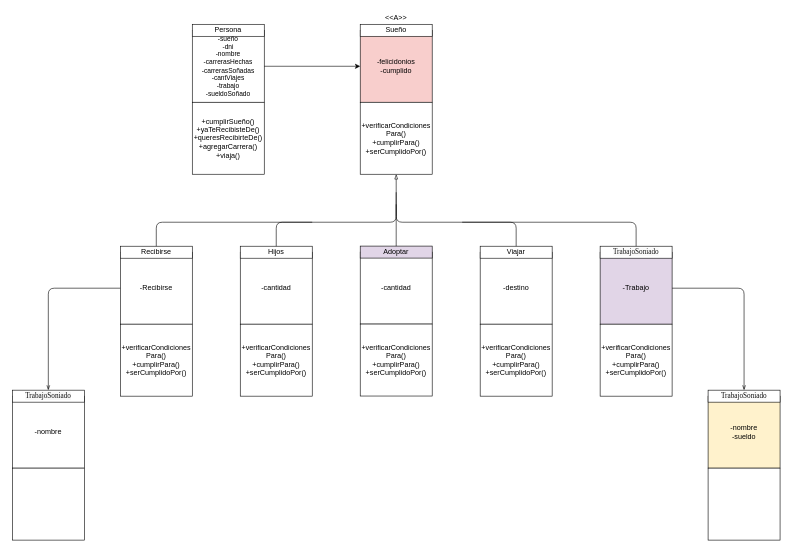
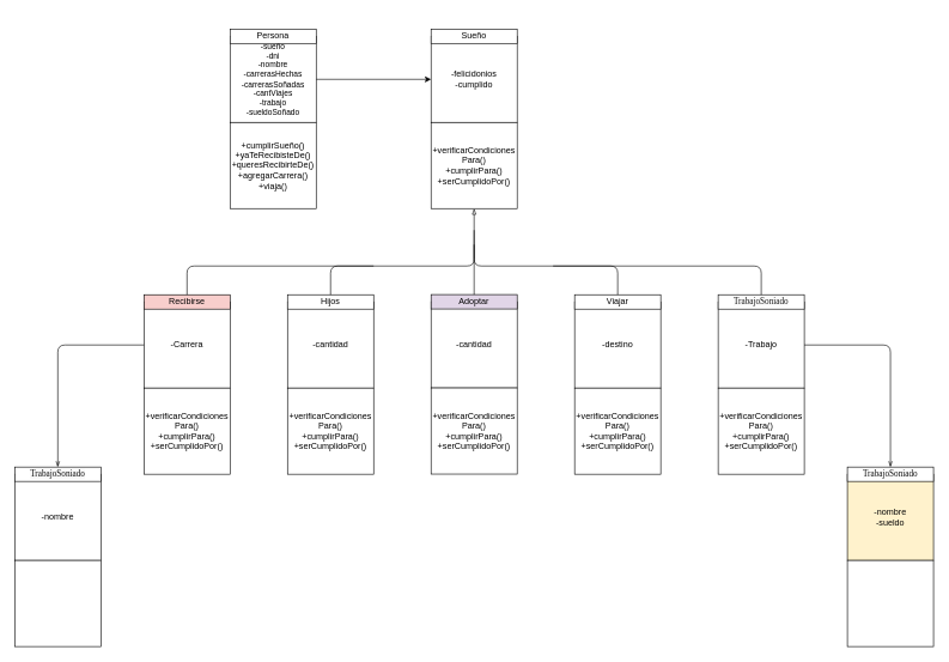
  <mxCell id="0" />
  <mxCell id="1" parent="0" />
- <mxCell id="2" value="&amp;lt;&amp;lt;A&amp;gt;&amp;gt;" style="text;html=1;resizable=0;points=[];autosize=1;align=left;verticalAlign=top;spacingTop=-4;" vertex="1" parent="1"><mxGeometry x="640" y="20" width="50" height="20" as="geometry" /></mxCell>
  <mxCell id="3" value="" style="group" vertex="1" connectable="0" parent="1"><mxGeometry x="600" y="40" width="120" height="250" as="geometry" /></mxCell>
- <mxCell id="4" value="&lt;div&gt;&lt;span&gt;-felicidonios&lt;/span&gt;&lt;/div&gt;&lt;div&gt;&lt;span&gt;-cumplido&lt;/span&gt;&lt;/div&gt;" style="whiteSpace=wrap;html=1;aspect=fixed;align=center;fillColor=#f8cecc;" vertex="1" parent="3"><mxGeometry y="10" width="120" height="120" as="geometry" /></mxCell>
+ <mxCell id="4" value="&lt;div&gt;&lt;span&gt;-felicidonios&lt;/span&gt;&lt;/div&gt;&lt;div&gt;&lt;span&gt;-cumplido&lt;/span&gt;&lt;/div&gt;" style="whiteSpace=wrap;html=1;aspect=fixed;align=center;" vertex="1" parent="3"><mxGeometry y="10" width="120" height="120" as="geometry" /></mxCell>
  <mxCell id="5" value="Sueño" style="rounded=0;whiteSpace=wrap;html=1;" vertex="1" parent="3"><mxGeometry width="120" height="20" as="geometry" /></mxCell>
  <mxCell id="6" value="+verificarCondiciones&lt;br&gt;Para()&lt;br&gt;+cumplirPara()&lt;br&gt;+serCumplidoPor()" style="whiteSpace=wrap;html=1;aspect=fixed;" vertex="1" parent="3"><mxGeometry y="130" width="120" height="120" as="geometry" /></mxCell>
  <mxCell id="7" value="" style="group" vertex="1" connectable="0" parent="1"><mxGeometry x="320" y="40" width="120" height="250" as="geometry" /></mxCell>
  <mxCell id="8" value="&lt;div style=&quot;font-size: 11px&quot;&gt;&lt;font style=&quot;font-size: 11px&quot;&gt;-sueño&lt;/font&gt;&lt;/div&gt;&lt;div style=&quot;font-size: 11px&quot;&gt;&lt;font style=&quot;font-size: 11px&quot;&gt;-dni&lt;/font&gt;&lt;/div&gt;&lt;div style=&quot;font-size: 11px&quot;&gt;&lt;font style=&quot;font-size: 11px&quot;&gt;-nombre&lt;/font&gt;&lt;/div&gt;&lt;div style=&quot;font-size: 11px&quot;&gt;&lt;font style=&quot;font-size: 11px&quot;&gt;-carrerasHechas&lt;/font&gt;&lt;/div&gt;&lt;div style=&quot;font-size: 11px&quot;&gt;&lt;font style=&quot;font-size: 11px&quot;&gt;-carrerasSoñadas&lt;/font&gt;&lt;/div&gt;&lt;div style=&quot;font-size: 11px&quot;&gt;&lt;font style=&quot;font-size: 11px&quot;&gt;-cantViajes&lt;/font&gt;&lt;/div&gt;&lt;div style=&quot;font-size: 11px&quot;&gt;&lt;font style=&quot;font-size: 11px&quot;&gt;-trabajo&lt;/font&gt;&lt;/div&gt;&lt;div style=&quot;font-size: 11px&quot;&gt;&lt;font style=&quot;font-size: 11px&quot;&gt;-sueldoSoñado&lt;/font&gt;&lt;/div&gt;" style="whiteSpace=wrap;html=1;aspect=fixed;align=center;" vertex="1" parent="7"><mxGeometry y="10" width="120" height="120" as="geometry" /></mxCell>
  <mxCell id="9" value="Persona" style="rounded=0;whiteSpace=wrap;html=1;" vertex="1" parent="7"><mxGeometry width="120" height="20" as="geometry" /></mxCell>
  <mxCell id="10" value="+cumplirSueño()&lt;br&gt;+yaTeRecibisteDe()&lt;br&gt;+queresRecibirteDe()&lt;br&gt;+agregarCarrera()&lt;br&gt;+viaja()" style="whiteSpace=wrap;html=1;aspect=fixed;" vertex="1" parent="7"><mxGeometry y="130" width="120" height="120" as="geometry" /></mxCell>
  <mxCell id="11" value="" style="group" vertex="1" connectable="0" parent="1"><mxGeometry x="1000" y="410" width="120" height="250" as="geometry" /></mxCell>
- <mxCell id="12" value="&lt;div&gt;-Trabajo&lt;/div&gt;" style="whiteSpace=wrap;html=1;aspect=fixed;align=center;fillColor=#e1d5e7;" vertex="1" parent="11"><mxGeometry y="10" width="120" height="120" as="geometry" /></mxCell>
+ <mxCell id="12" value="&lt;div&gt;-Trabajo&lt;/div&gt;" style="whiteSpace=wrap;html=1;aspect=fixed;align=center;" vertex="1" parent="11"><mxGeometry y="10" width="120" height="120" as="geometry" /></mxCell>
  <mxCell id="13" value="&lt;pre style=&quot;font-family: &amp;#34;consolas&amp;#34;&quot;&gt;&lt;font color=&quot;#171717&quot; style=&quot;background-color: rgb(250 , 250 , 250)&quot;&gt;TrabajoSoniado&lt;/font&gt;&lt;/pre&gt;" style="rounded=0;whiteSpace=wrap;html=1;" vertex="1" parent="11"><mxGeometry width="120" height="20" as="geometry" /></mxCell>
  <mxCell id="14" value="&lt;span style=&quot;white-space: normal&quot;&gt;+verificarCondiciones&lt;/span&gt;&lt;br style=&quot;white-space: normal&quot;&gt;&lt;span style=&quot;white-space: normal&quot;&gt;Para()&lt;/span&gt;&lt;br style=&quot;white-space: normal&quot;&gt;&lt;span style=&quot;white-space: normal&quot;&gt;+cumplirPara()&lt;/span&gt;&lt;br style=&quot;white-space: normal&quot;&gt;&lt;span style=&quot;white-space: normal&quot;&gt;+serCumplidoPor()&lt;/span&gt;" style="whiteSpace=wrap;html=1;aspect=fixed;" vertex="1" parent="11"><mxGeometry y="130" width="120" height="120" as="geometry" /></mxCell>
  <mxCell id="15" value="" style="group" vertex="1" connectable="0" parent="1"><mxGeometry x="800" y="410" width="120" height="250" as="geometry" /></mxCell>
  <mxCell id="16" value="-destino" style="whiteSpace=wrap;html=1;aspect=fixed;align=center;" vertex="1" parent="15"><mxGeometry y="10" width="120" height="120" as="geometry" /></mxCell>
  <mxCell id="17" value="Viajar" style="rounded=0;whiteSpace=wrap;html=1;" vertex="1" parent="15"><mxGeometry width="120" height="20" as="geometry" /></mxCell>
  <mxCell id="18" value="&lt;span style=&quot;white-space: normal&quot;&gt;+verificarCondiciones&lt;/span&gt;&lt;br style=&quot;white-space: normal&quot;&gt;&lt;span style=&quot;white-space: normal&quot;&gt;Para()&lt;/span&gt;&lt;br style=&quot;white-space: normal&quot;&gt;&lt;span style=&quot;white-space: normal&quot;&gt;+cumplirPara()&lt;/span&gt;&lt;br style=&quot;white-space: normal&quot;&gt;&lt;span style=&quot;white-space: normal&quot;&gt;+serCumplidoPor()&lt;/span&gt;" style="whiteSpace=wrap;html=1;aspect=fixed;" vertex="1" parent="15"><mxGeometry y="130" width="120" height="120" as="geometry" /></mxCell>
  <mxCell id="19" value="" style="group" vertex="1" connectable="0" parent="1"><mxGeometry x="200" y="410" width="120" height="250" as="geometry" /></mxCell>
- <mxCell id="20" value="&lt;div&gt;-Recibirse&lt;/div&gt;" style="whiteSpace=wrap;html=1;aspect=fixed;align=center;" vertex="1" parent="19"><mxGeometry y="10" width="120" height="120" as="geometry" /></mxCell>
- <mxCell id="21" value="Recibirse" style="rounded=0;whiteSpace=wrap;html=1;" vertex="1" parent="19"><mxGeometry width="120" height="20" as="geometry" /></mxCell>
+ <mxCell id="20" value="&lt;div&gt;-Carrera&lt;/div&gt;" style="whiteSpace=wrap;html=1;aspect=fixed;align=center;" vertex="1" parent="19"><mxGeometry y="10" width="120" height="120" as="geometry" /></mxCell>
+ <mxCell id="21" value="Recibirse" style="rounded=0;whiteSpace=wrap;html=1;fillColor=#f8cecc;" vertex="1" parent="19"><mxGeometry width="120" height="20" as="geometry" /></mxCell>
  <mxCell id="22" value="&lt;span style=&quot;white-space: normal&quot;&gt;+verificarCondiciones&lt;/span&gt;&lt;br style=&quot;white-space: normal&quot;&gt;&lt;span style=&quot;white-space: normal&quot;&gt;Para()&lt;/span&gt;&lt;br style=&quot;white-space: normal&quot;&gt;&lt;span style=&quot;white-space: normal&quot;&gt;+cumplirPara()&lt;/span&gt;&lt;br style=&quot;white-space: normal&quot;&gt;&lt;span style=&quot;white-space: normal&quot;&gt;+serCumplidoPor()&lt;/span&gt;" style="whiteSpace=wrap;html=1;aspect=fixed;" vertex="1" parent="19"><mxGeometry y="130" width="120" height="120" as="geometry" /></mxCell>
  <mxCell id="23" value="" style="group" vertex="1" connectable="0" parent="1"><mxGeometry x="400" y="410" width="120" height="250" as="geometry" /></mxCell>
  <mxCell id="24" value="&lt;div&gt;-cantidad&lt;/div&gt;" style="whiteSpace=wrap;html=1;aspect=fixed;align=center;" vertex="1" parent="23"><mxGeometry y="10" width="120" height="120" as="geometry" /></mxCell>
  <mxCell id="25" value="Hijos" style="rounded=0;whiteSpace=wrap;html=1;" vertex="1" parent="23"><mxGeometry width="120" height="20" as="geometry" /></mxCell>
  <mxCell id="26" value="&lt;span style=&quot;white-space: normal&quot;&gt;+verificarCondiciones&lt;/span&gt;&lt;br style=&quot;white-space: normal&quot;&gt;&lt;span style=&quot;white-space: normal&quot;&gt;Para()&lt;/span&gt;&lt;br style=&quot;white-space: normal&quot;&gt;&lt;span style=&quot;white-space: normal&quot;&gt;+cumplirPara()&lt;/span&gt;&lt;br style=&quot;white-space: normal&quot;&gt;&lt;span style=&quot;white-space: normal&quot;&gt;+serCumplidoPor()&lt;/span&gt;" style="whiteSpace=wrap;html=1;aspect=fixed;" vertex="1" parent="23"><mxGeometry y="130" width="120" height="120" as="geometry" /></mxCell>
  <mxCell id="27" value="" style="group" vertex="1" connectable="0" parent="1"><mxGeometry x="600" y="409.786" width="120" height="250" as="geometry" /></mxCell>
  <mxCell id="28" value="&lt;div&gt;-cantidad&lt;/div&gt;" style="whiteSpace=wrap;html=1;aspect=fixed;align=center;" vertex="1" parent="27"><mxGeometry y="10" width="120" height="120" as="geometry" /></mxCell>
  <mxCell id="29" value="Adoptar" style="rounded=0;whiteSpace=wrap;html=1;fillColor=#e1d5e7;" vertex="1" parent="27"><mxGeometry width="120" height="20" as="geometry" /></mxCell>
  <mxCell id="30" value="&lt;span style=&quot;white-space: normal&quot;&gt;+verificarCondiciones&lt;/span&gt;&lt;br style=&quot;white-space: normal&quot;&gt;&lt;span style=&quot;white-space: normal&quot;&gt;Para()&lt;/span&gt;&lt;br style=&quot;white-space: normal&quot;&gt;&lt;span style=&quot;white-space: normal&quot;&gt;+cumplirPara()&lt;/span&gt;&lt;br style=&quot;white-space: normal&quot;&gt;&lt;span style=&quot;white-space: normal&quot;&gt;+serCumplidoPor()&lt;/span&gt;" style="whiteSpace=wrap;html=1;aspect=fixed;" vertex="1" parent="27"><mxGeometry y="130" width="120" height="120" as="geometry" /></mxCell>
  <mxCell id="31" value="" style="endArrow=blockThin;html=1;entryX=0.5;entryY=1;entryDx=0;entryDy=0;exitX=0.5;exitY=0;exitDx=0;exitDy=0;endFill=0;" edge="1" parent="1" source="29" target="6"><mxGeometry width="50" height="50" relative="1" as="geometry"><mxPoint x="200" y="730" as="sourcePoint" /><mxPoint x="250" y="680" as="targetPoint" /><Array as="points"><mxPoint x="660" y="350" /></Array></mxGeometry></mxCell>
  <mxCell id="32" value="" style="endArrow=none;html=1;" edge="1" parent="1"><mxGeometry width="50" height="50" relative="1" as="geometry"><mxPoint x="260" y="410" as="sourcePoint" /><mxPoint x="520" y="370" as="targetPoint" /><Array as="points"><mxPoint x="260" y="370" /></Array></mxGeometry></mxCell>
  <mxCell id="33" value="" style="endArrow=none;html=1;" edge="1" parent="1"><mxGeometry width="50" height="50" relative="1" as="geometry"><mxPoint x="460" y="410" as="sourcePoint" /><mxPoint x="660" y="320" as="targetPoint" /><Array as="points"><mxPoint x="460" y="370" /><mxPoint x="660" y="370" /></Array></mxGeometry></mxCell>
  <mxCell id="34" value="" style="endArrow=none;html=1;" edge="1" parent="1"><mxGeometry width="50" height="50" relative="1" as="geometry"><mxPoint x="860" y="410" as="sourcePoint" /><mxPoint x="660" y="340" as="targetPoint" /><Array as="points"><mxPoint x="860" y="370" /><mxPoint x="660" y="370" /></Array></mxGeometry></mxCell>
  <mxCell id="35" value="" style="endArrow=none;html=1;" edge="1" parent="1"><mxGeometry width="50" height="50" relative="1" as="geometry"><mxPoint x="1060" y="410" as="sourcePoint" /><mxPoint x="770" y="370" as="targetPoint" /><Array as="points"><mxPoint x="1060" y="370" /></Array></mxGeometry></mxCell>
  <mxCell id="36" value="" style="endArrow=classic;html=1;exitX=1;exitY=0.5;exitDx=0;exitDy=0;" edge="1" parent="1" source="8" target="4"><mxGeometry width="50" height="50" relative="1" as="geometry"><mxPoint x="440" y="120" as="sourcePoint" /><mxPoint x="490" y="70" as="targetPoint" /></mxGeometry></mxCell>
  <mxCell id="37" value="" style="group" vertex="1" connectable="0" parent="1"><mxGeometry x="1180" y="650" width="120" height="250" as="geometry" /></mxCell>
  <mxCell id="38" value="&lt;div&gt;-nombre&lt;/div&gt;&lt;div&gt;-sueldo&lt;/div&gt;" style="whiteSpace=wrap;html=1;aspect=fixed;align=center;fillColor=#fff2cc;" vertex="1" parent="37"><mxGeometry y="10" width="120" height="120" as="geometry" /></mxCell>
  <mxCell id="39" value="&lt;pre style=&quot;font-family: &amp;#34;consolas&amp;#34;&quot;&gt;&lt;font color=&quot;#0d0d0d&quot; style=&quot;background-color: rgb(252 , 252 , 252)&quot;&gt;TrabajoSoniado&lt;/font&gt;&lt;/pre&gt;" style="rounded=0;whiteSpace=wrap;html=1;" vertex="1" parent="37"><mxGeometry width="120" height="20" as="geometry" /></mxCell>
  <mxCell id="40" value="" style="whiteSpace=wrap;html=1;aspect=fixed;" vertex="1" parent="37"><mxGeometry y="130" width="120" height="120" as="geometry" /></mxCell>
  <mxCell id="41" value="" style="endArrow=openThin;html=1;entryX=0.5;entryY=0;entryDx=0;entryDy=0;exitX=1;exitY=0.5;exitDx=0;exitDy=0;endFill=0;" edge="1" parent="1" source="12" target="39"><mxGeometry width="50" height="50" relative="1" as="geometry"><mxPoint x="1120" y="530" as="sourcePoint" /><mxPoint x="1170" y="480" as="targetPoint" /><Array as="points"><mxPoint x="1240" y="480" /></Array></mxGeometry></mxCell>
  <mxCell id="42" value="" style="group" vertex="1" connectable="0" parent="1"><mxGeometry x="20" y="650" width="120" height="250" as="geometry" /></mxCell>
  <mxCell id="43" value="&lt;div&gt;-nombre&lt;/div&gt;" style="whiteSpace=wrap;html=1;aspect=fixed;align=center;" vertex="1" parent="42"><mxGeometry y="10" width="120" height="120" as="geometry" /></mxCell>
  <mxCell id="44" value="&lt;pre style=&quot;font-family: &amp;#34;consolas&amp;#34;&quot;&gt;&lt;span style=&quot;background-color: rgb(247 , 247 , 247)&quot;&gt;&lt;font color=&quot;#0f0f0f&quot;&gt;TrabajoSoniado&lt;/font&gt;&lt;/span&gt;&lt;/pre&gt;" style="rounded=0;whiteSpace=wrap;html=1;" vertex="1" parent="42"><mxGeometry width="120" height="20" as="geometry" /></mxCell>
  <mxCell id="45" value="" style="whiteSpace=wrap;html=1;aspect=fixed;" vertex="1" parent="42"><mxGeometry y="130" width="120" height="120" as="geometry" /></mxCell>
  <mxCell id="46" value="" style="endArrow=openThin;html=1;entryX=0.5;entryY=0;entryDx=0;entryDy=0;exitX=0;exitY=0.5;exitDx=0;exitDy=0;endFill=0;" edge="1" parent="1" source="20" target="44"><mxGeometry width="50" height="50" relative="1" as="geometry"><mxPoint x="150" y="470" as="sourcePoint" /><mxPoint x="200" y="420" as="targetPoint" /><Array as="points"><mxPoint x="80" y="480" /></Array></mxGeometry></mxCell>
